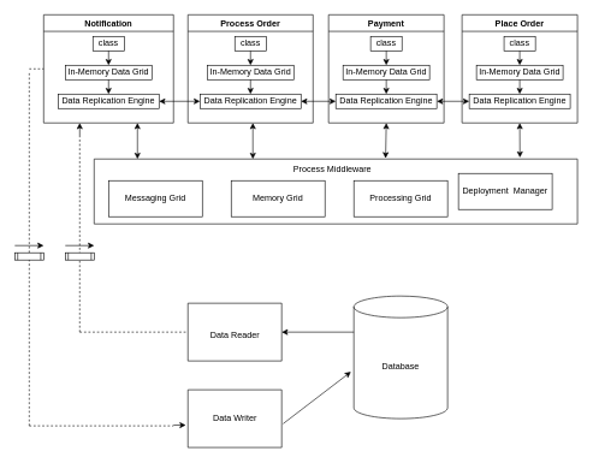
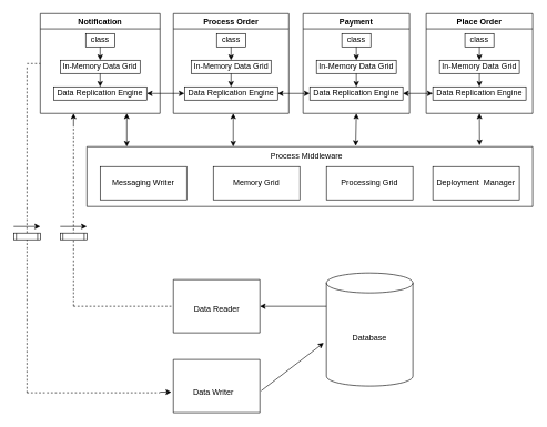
  <mxCell id="0" />
  <mxCell id="1" parent="0" />
  <mxCell id="2" value="" style="swimlane;startSize=0;" vertex="1" parent="1"><mxGeometry x="130" y="220" width="670" height="90" as="geometry" /></mxCell>
  <mxCell id="3" value="Process Middleware" style="text;html=1;align=center;verticalAlign=middle;resizable=0;points=[];autosize=1;strokeColor=none;fillColor=none;" vertex="1" parent="2"><mxGeometry x="260" width="140" height="30" as="geometry" /></mxCell>
- <mxCell id="4" value="Deployment &amp;nbsp;Manager" style="rounded=0;whiteSpace=wrap;html=1;" vertex="1" parent="2"><mxGeometry x="505" y="20" width="130" height="50" as="geometry" /></mxCell>
+ <mxCell id="4" value="Deployment &amp;nbsp;Manager" style="rounded=0;whiteSpace=wrap;html=1;" vertex="1" parent="2"><mxGeometry x="520" y="30" width="130" height="50" as="geometry" /></mxCell>
  <mxCell id="5" value="Processing Grid" style="rounded=0;whiteSpace=wrap;html=1;" vertex="1" parent="2"><mxGeometry x="360" y="30" width="130" height="50" as="geometry" /></mxCell>
  <mxCell id="6" value="Memory Grid" style="rounded=0;whiteSpace=wrap;html=1;" vertex="1" parent="2"><mxGeometry x="190" y="30" width="130" height="50" as="geometry" /></mxCell>
- <mxCell id="7" value="Messaging Grid" style="rounded=0;whiteSpace=wrap;html=1;" vertex="1" parent="2"><mxGeometry x="20" y="30" width="130" height="50" as="geometry" /></mxCell>
+ <mxCell id="7" value="Messaging Writer" style="rounded=0;whiteSpace=wrap;html=1;" vertex="1" parent="2"><mxGeometry x="20" y="30" width="130" height="50" as="geometry" /></mxCell>
  <mxCell id="8" value="Place Order" style="swimlane;" vertex="1" parent="1"><mxGeometry x="640" y="20" width="160" height="150" as="geometry" /></mxCell>
  <mxCell id="9" value="class" style="rounded=0;whiteSpace=wrap;html=1;" vertex="1" parent="8"><mxGeometry x="58.25" y="30" width="43.5" height="20" as="geometry" /></mxCell>
  <mxCell id="10" value="In-Memory Data Grid" style="rounded=0;whiteSpace=wrap;html=1;" vertex="1" parent="8"><mxGeometry x="20" y="70" width="120" height="20" as="geometry" /></mxCell>
  <mxCell id="11" value="Data Replication Engine" style="rounded=0;whiteSpace=wrap;html=1;" vertex="1" parent="8"><mxGeometry x="10" y="110" width="140" height="20" as="geometry" /></mxCell>
  <mxCell id="12" value="" style="endArrow=classic;html=1;rounded=0;exitX=0.5;exitY=1;exitDx=0;exitDy=0;entryX=0.5;entryY=0;entryDx=0;entryDy=0;" edge="1" parent="8" source="9" target="10"><mxGeometry width="50" height="50" relative="1" as="geometry"><mxPoint x="-200" y="360" as="sourcePoint" /><mxPoint x="20" y="160" as="targetPoint" /></mxGeometry></mxCell>
  <mxCell id="13" value="Payment" style="swimlane;" vertex="1" parent="1"><mxGeometry x="455" y="20" width="160" height="150" as="geometry" /></mxCell>
  <mxCell id="14" value="class" style="rounded=0;whiteSpace=wrap;html=1;" vertex="1" parent="13"><mxGeometry x="58.25" y="30" width="43.5" height="20" as="geometry" /></mxCell>
  <mxCell id="15" value="In-Memory Data Grid" style="rounded=0;whiteSpace=wrap;html=1;" vertex="1" parent="13"><mxGeometry x="20" y="70" width="120" height="20" as="geometry" /></mxCell>
  <mxCell id="16" value="Data Replication Engine" style="rounded=0;whiteSpace=wrap;html=1;" vertex="1" parent="13"><mxGeometry x="10" y="110" width="140" height="20" as="geometry" /></mxCell>
  <mxCell id="17" value="" style="endArrow=classic;html=1;rounded=0;exitX=0.5;exitY=1;exitDx=0;exitDy=0;entryX=0.5;entryY=0;entryDx=0;entryDy=0;" edge="1" parent="13" source="15" target="16"><mxGeometry width="50" height="50" relative="1" as="geometry"><mxPoint x="95" y="100" as="sourcePoint" /><mxPoint x="95" y="120" as="targetPoint" /></mxGeometry></mxCell>
  <mxCell id="18" value="Process Order" style="swimlane;" vertex="1" parent="1"><mxGeometry x="260" y="20" width="173.5" height="150" as="geometry" /></mxCell>
  <mxCell id="19" value="class" style="rounded=0;whiteSpace=wrap;html=1;" vertex="1" parent="18"><mxGeometry x="65" y="30" width="43.5" height="20" as="geometry" /></mxCell>
  <mxCell id="20" value="In-Memory Data Grid" style="rounded=0;whiteSpace=wrap;html=1;" vertex="1" parent="18"><mxGeometry x="26.75" y="70" width="120" height="20" as="geometry" /></mxCell>
  <mxCell id="21" value="Data Replication Engine" style="rounded=0;whiteSpace=wrap;html=1;" vertex="1" parent="18"><mxGeometry x="16.75" y="110" width="140" height="20" as="geometry" /></mxCell>
  <mxCell id="22" value="" style="endArrow=classic;html=1;rounded=0;exitX=0.5;exitY=1;exitDx=0;exitDy=0;entryX=0.5;entryY=0;entryDx=0;entryDy=0;" edge="1" parent="18" source="19" target="20"><mxGeometry width="50" height="50" relative="1" as="geometry"><mxPoint x="100" y="60" as="sourcePoint" /><mxPoint x="100" y="80" as="targetPoint" /></mxGeometry></mxCell>
  <mxCell id="23" value="" style="endArrow=classic;html=1;rounded=0;exitX=0.5;exitY=1;exitDx=0;exitDy=0;entryX=0.5;entryY=0;entryDx=0;entryDy=0;" edge="1" parent="18" source="20" target="21"><mxGeometry width="50" height="50" relative="1" as="geometry"><mxPoint x="80" y="90" as="sourcePoint" /><mxPoint x="80" y="110" as="targetPoint" /></mxGeometry></mxCell>
  <mxCell id="24" value="Notification" style="swimlane;" vertex="1" parent="1"><mxGeometry x="60" y="20" width="180" height="150" as="geometry" /></mxCell>
  <mxCell id="25" value="class" style="rounded=0;whiteSpace=wrap;html=1;" vertex="1" parent="24"><mxGeometry x="68.25" y="30" width="43.5" height="20" as="geometry" /></mxCell>
  <mxCell id="26" value="In-Memory Data Grid" style="rounded=0;whiteSpace=wrap;html=1;" vertex="1" parent="24"><mxGeometry x="30" y="70" width="120" height="20" as="geometry" /></mxCell>
  <mxCell id="27" value="Data Replication Engine" style="rounded=0;whiteSpace=wrap;html=1;" vertex="1" parent="24"><mxGeometry x="20" y="110" width="140" height="20" as="geometry" /></mxCell>
  <mxCell id="28" value="" style="endArrow=classic;html=1;rounded=0;exitX=0.5;exitY=1;exitDx=0;exitDy=0;entryX=0.5;entryY=0;entryDx=0;entryDy=0;" edge="1" parent="24" source="25" target="26"><mxGeometry width="50" height="50" relative="1" as="geometry"><mxPoint x="80" y="60" as="sourcePoint" /><mxPoint x="80" y="80" as="targetPoint" /></mxGeometry></mxCell>
  <mxCell id="29" value="" style="endArrow=classic;html=1;rounded=0;exitX=0.5;exitY=1;exitDx=0;exitDy=0;entryX=0.5;entryY=0;entryDx=0;entryDy=0;" edge="1" parent="24" source="26" target="27"><mxGeometry width="50" height="50" relative="1" as="geometry"><mxPoint x="100" y="100" as="sourcePoint" /><mxPoint x="100" y="120" as="targetPoint" /></mxGeometry></mxCell>
  <mxCell id="30" value="" style="swimlane;startSize=0;" vertex="1" parent="1"><mxGeometry x="260" y="420" width="130" height="80" as="geometry" /></mxCell>
  <mxCell id="31" value="Data Reader" style="text;html=1;align=center;verticalAlign=middle;resizable=0;points=[];autosize=1;strokeColor=none;fillColor=none;" vertex="1" parent="30"><mxGeometry x="20" y="30" width="90" height="30" as="geometry" /></mxCell>
  <mxCell id="32" value="" style="swimlane;startSize=0;" vertex="1" parent="1"><mxGeometry x="260" y="540" width="130" height="80" as="geometry" /></mxCell>
- <mxCell id="33" value="Data Writer" style="text;html=1;align=center;verticalAlign=middle;resizable=0;points=[];autosize=1;strokeColor=none;fillColor=none;" vertex="1" parent="32"><mxGeometry x="25" y="25" width="80" height="30" as="geometry" /></mxCell>
+ <mxCell id="33" value="Data Writer" style="text;html=1;align=center;verticalAlign=middle;resizable=0;points=[];autosize=1;strokeColor=none;fillColor=none;" vertex="1" parent="32"><mxGeometry x="20" y="35" width="80" height="30" as="geometry" /></mxCell>
  <mxCell id="34" value="Database" style="shape=cylinder3;whiteSpace=wrap;html=1;boundedLbl=1;backgroundOutline=1;size=15;" vertex="1" parent="1"><mxGeometry x="490" y="410" width="130" height="170" as="geometry" /></mxCell>
  <mxCell id="35" value="" style="endArrow=classic;html=1;rounded=0;exitX=0.5;exitY=1;exitDx=0;exitDy=0;" edge="1" parent="1" source="14"><mxGeometry width="50" height="50" relative="1" as="geometry"><mxPoint x="540" y="80" as="sourcePoint" /><mxPoint x="535" y="90" as="targetPoint" /></mxGeometry></mxCell>
  <mxCell id="36" value="" style="endArrow=classic;html=1;rounded=0;exitX=0.5;exitY=1;exitDx=0;exitDy=0;" edge="1" parent="1" source="10"><mxGeometry width="50" height="50" relative="1" as="geometry"><mxPoint x="730" y="120" as="sourcePoint" /><mxPoint x="720" y="130" as="targetPoint" /></mxGeometry></mxCell>
  <mxCell id="37" value="" style="endArrow=classic;startArrow=classic;html=1;rounded=0;entryX=0;entryY=0.5;entryDx=0;entryDy=0;exitX=1;exitY=0.5;exitDx=0;exitDy=0;" edge="1" parent="1" source="27" target="21"><mxGeometry width="50" height="50" relative="1" as="geometry"><mxPoint x="270" y="330" as="sourcePoint" /><mxPoint x="320" y="280" as="targetPoint" /></mxGeometry></mxCell>
  <mxCell id="38" value="" style="endArrow=classic;startArrow=classic;html=1;rounded=0;exitX=1;exitY=0.5;exitDx=0;exitDy=0;entryX=0;entryY=0.5;entryDx=0;entryDy=0;" edge="1" parent="1" source="21" target="16"><mxGeometry width="50" height="50" relative="1" as="geometry"><mxPoint x="450" y="140" as="sourcePoint" /><mxPoint x="460" y="140" as="targetPoint" /></mxGeometry></mxCell>
  <mxCell id="39" value="" style="endArrow=classic;startArrow=classic;html=1;rounded=0;exitX=1;exitY=0.5;exitDx=0;exitDy=0;" edge="1" parent="1" source="16"><mxGeometry width="50" height="50" relative="1" as="geometry"><mxPoint x="630" y="140" as="sourcePoint" /><mxPoint x="650" y="140" as="targetPoint" /></mxGeometry></mxCell>
  <mxCell id="40" value="" style="endArrow=classic;startArrow=classic;html=1;rounded=0;entryX=0.881;entryY=-0.022;entryDx=0;entryDy=0;exitX=0.5;exitY=1;exitDx=0;exitDy=0;entryPerimeter=0;" edge="1" parent="1" source="8" target="2"><mxGeometry width="50" height="50" relative="1" as="geometry"><mxPoint x="710" y="190" as="sourcePoint" /><mxPoint x="766.75" y="190" as="targetPoint" /></mxGeometry></mxCell>
  <mxCell id="41" value="" style="endArrow=classic;startArrow=classic;html=1;rounded=0;exitX=0.5;exitY=1;exitDx=0;exitDy=0;entryX=0.603;entryY=-0.011;entryDx=0;entryDy=0;entryPerimeter=0;" edge="1" parent="1" source="13" target="2"><mxGeometry width="50" height="50" relative="1" as="geometry"><mxPoint x="520" y="180" as="sourcePoint" /><mxPoint x="535" y="210" as="targetPoint" /></mxGeometry></mxCell>
  <mxCell id="42" value="" style="endArrow=classic;startArrow=classic;html=1;rounded=0;" edge="1" parent="1"><mxGeometry width="50" height="50" relative="1" as="geometry"><mxPoint x="350" y="170" as="sourcePoint" /><mxPoint x="350" y="220" as="targetPoint" /></mxGeometry></mxCell>
  <mxCell id="43" value="" style="endArrow=none;dashed=1;html=1;rounded=0;entryX=0;entryY=0.5;entryDx=0;entryDy=0;" edge="1" parent="1" target="24"><mxGeometry width="50" height="50" relative="1" as="geometry"><mxPoint x="40" y="95" as="sourcePoint" /><mxPoint x="350" y="250" as="targetPoint" /><Array as="points" /></mxGeometry></mxCell>
  <mxCell id="44" value="" style="endArrow=none;dashed=1;html=1;rounded=0;startArrow=none;" edge="1" parent="1" source="47"><mxGeometry width="50" height="50" relative="1" as="geometry"><mxPoint x="40" y="590" as="sourcePoint" /><mxPoint x="40" y="100" as="targetPoint" /></mxGeometry></mxCell>
  <mxCell id="45" value="" style="endArrow=none;dashed=1;html=1;rounded=0;" edge="1" parent="1"><mxGeometry width="50" height="50" relative="1" as="geometry"><mxPoint x="40" y="590" as="sourcePoint" /><mxPoint x="240" y="590" as="targetPoint" /></mxGeometry></mxCell>
  <mxCell id="46" value="" style="endArrow=classic;html=1;rounded=0;entryX=-0.023;entryY=0.613;entryDx=0;entryDy=0;entryPerimeter=0;" edge="1" parent="1" target="32"><mxGeometry width="50" height="50" relative="1" as="geometry"><mxPoint x="240" y="589" as="sourcePoint" /><mxPoint x="350" y="360" as="targetPoint" /></mxGeometry></mxCell>
  <mxCell id="47" value="" style="shape=process;whiteSpace=wrap;html=1;backgroundOutline=1;" vertex="1" parent="1"><mxGeometry x="20" y="350" width="40" height="10" as="geometry" /></mxCell>
  <mxCell id="48" value="" style="endArrow=none;dashed=1;html=1;rounded=0;" edge="1" parent="1" target="47"><mxGeometry width="50" height="50" relative="1" as="geometry"><mxPoint x="40" y="590" as="sourcePoint" /><mxPoint x="40" y="100" as="targetPoint" /></mxGeometry></mxCell>
  <mxCell id="49" value="" style="endArrow=none;dashed=1;html=1;rounded=0;" edge="1" parent="1"><mxGeometry width="50" height="50" relative="1" as="geometry"><mxPoint x="110" y="460" as="sourcePoint" /><mxPoint x="110" y="190" as="targetPoint" /></mxGeometry></mxCell>
  <mxCell id="50" value="" style="endArrow=classic;startArrow=classic;html=1;rounded=0;" edge="1" parent="1"><mxGeometry width="50" height="50" relative="1" as="geometry"><mxPoint x="190" y="170" as="sourcePoint" /><mxPoint x="190" y="220" as="targetPoint" /></mxGeometry></mxCell>
  <mxCell id="51" value="" style="endArrow=classic;html=1;rounded=0;" edge="1" parent="1"><mxGeometry width="50" height="50" relative="1" as="geometry"><mxPoint x="110" y="190" as="sourcePoint" /><mxPoint x="110" y="170" as="targetPoint" /></mxGeometry></mxCell>
  <mxCell id="52" value="" style="endArrow=none;dashed=1;html=1;rounded=0;entryX=0;entryY=0.5;entryDx=0;entryDy=0;" edge="1" parent="1" target="30"><mxGeometry width="50" height="50" relative="1" as="geometry"><mxPoint x="110" y="460" as="sourcePoint" /><mxPoint x="340" y="310" as="targetPoint" /></mxGeometry></mxCell>
  <mxCell id="53" value="" style="shape=process;whiteSpace=wrap;html=1;backgroundOutline=1;" vertex="1" parent="1"><mxGeometry x="90" y="350" width="40" height="10" as="geometry" /></mxCell>
  <mxCell id="54" value="" style="endArrow=classic;html=1;rounded=0;" edge="1" parent="1"><mxGeometry width="50" height="50" relative="1" as="geometry"><mxPoint x="20" y="340" as="sourcePoint" /><mxPoint x="60" y="340" as="targetPoint" /></mxGeometry></mxCell>
  <mxCell id="55" value="" style="endArrow=classic;html=1;rounded=0;" edge="1" parent="1"><mxGeometry width="50" height="50" relative="1" as="geometry"><mxPoint x="90" y="340" as="sourcePoint" /><mxPoint x="130" y="340" as="targetPoint" /></mxGeometry></mxCell>
  <mxCell id="56" value="" style="endArrow=classic;html=1;rounded=0;exitX=1.015;exitY=0.588;exitDx=0;exitDy=0;exitPerimeter=0;entryX=-0.031;entryY=0.618;entryDx=0;entryDy=0;entryPerimeter=0;" edge="1" parent="1" source="32" target="34"><mxGeometry width="50" height="50" relative="1" as="geometry"><mxPoint x="290" y="380" as="sourcePoint" /><mxPoint x="340" y="330" as="targetPoint" /></mxGeometry></mxCell>
  <mxCell id="57" value="" style="endArrow=classic;html=1;rounded=0;entryX=1;entryY=0.5;entryDx=0;entryDy=0;exitX=0;exitY=0;exitDx=0;exitDy=50;exitPerimeter=0;" edge="1" parent="1" source="34" target="30"><mxGeometry width="50" height="50" relative="1" as="geometry"><mxPoint x="480" y="490" as="sourcePoint" /><mxPoint x="340" y="330" as="targetPoint" /></mxGeometry></mxCell>
